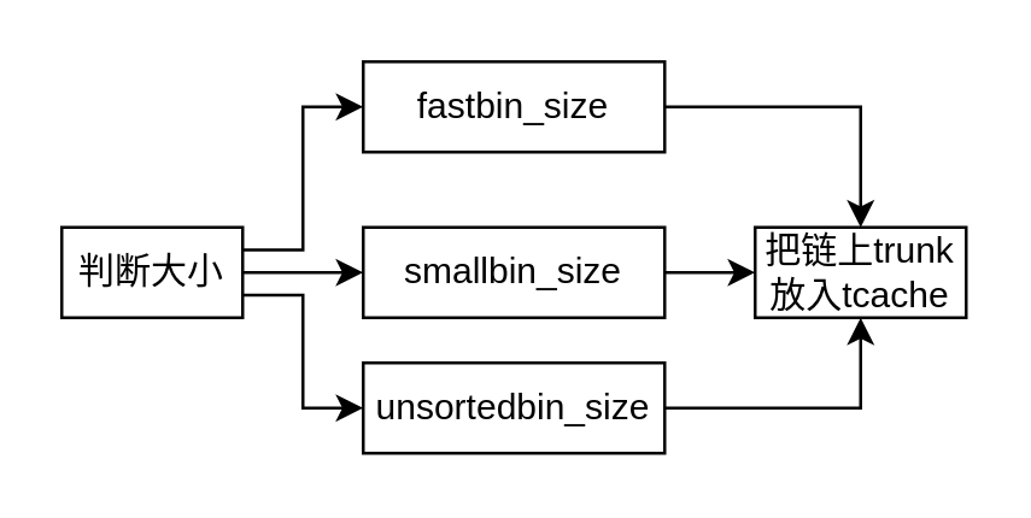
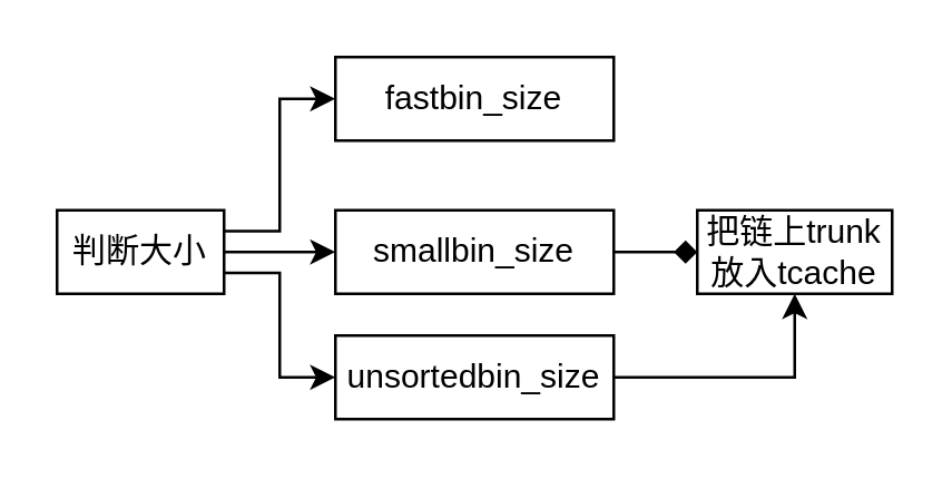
  <mxCell id="0" />
  <mxCell id="1" parent="0" />
  <mxCell id="2" value="" style="edgeStyle=orthogonalEdgeStyle;rounded=0;orthogonalLoop=1;jettySize=auto;html=1;" edge="1" parent="1" source="5" target="7"><mxGeometry relative="1" as="geometry" /></mxCell>
  <mxCell id="3" style="edgeStyle=orthogonalEdgeStyle;rounded=0;orthogonalLoop=1;jettySize=auto;html=1;exitX=1;exitY=0.25;exitDx=0;exitDy=0;entryX=0;entryY=0.5;entryDx=0;entryDy=0;" edge="1" parent="1" source="5" target="11"><mxGeometry relative="1" as="geometry"><mxPoint x="100" y="50" as="targetPoint" /></mxGeometry></mxCell>
  <mxCell id="4" style="edgeStyle=orthogonalEdgeStyle;rounded=0;orthogonalLoop=1;jettySize=auto;html=1;exitX=1;exitY=0.75;exitDx=0;exitDy=0;entryX=0;entryY=0.5;entryDx=0;entryDy=0;" edge="1" parent="1" source="5" target="9"><mxGeometry relative="1" as="geometry"><mxPoint x="100" y="130" as="targetPoint" /></mxGeometry></mxCell>
  <mxCell id="5" value="判断大小" style="whiteSpace=wrap;html=1;rounded=0;" vertex="1" parent="1"><mxGeometry x="20" y="75" width="60" height="30" as="geometry" /></mxCell>
- <mxCell id="6" value="" style="edgeStyle=orthogonalEdgeStyle;rounded=0;orthogonalLoop=1;jettySize=auto;html=1;" edge="1" parent="1" source="7" target="12"><mxGeometry relative="1" as="geometry" /></mxCell>
+ <mxCell id="6" value="" style="edgeStyle=orthogonalEdgeStyle;rounded=0;orthogonalLoop=1;jettySize=auto;html=1;endArrow=diamond;" edge="1" parent="1" source="7" target="12"><mxGeometry relative="1" as="geometry" /></mxCell>
  <mxCell id="7" value="smallbin_size" style="whiteSpace=wrap;html=1;rounded=0;" vertex="1" parent="1"><mxGeometry x="120" y="75" width="100" height="30" as="geometry" /></mxCell>
  <mxCell id="8" value="" style="edgeStyle=orthogonalEdgeStyle;rounded=0;orthogonalLoop=1;jettySize=auto;html=1;" edge="1" parent="1" source="9" target="12"><mxGeometry relative="1" as="geometry" /></mxCell>
  <mxCell id="9" value="unsortedbin_size" style="rounded=0;whiteSpace=wrap;html=1;" vertex="1" parent="1"><mxGeometry x="120" y="120" width="100" height="30" as="geometry" /></mxCell>
- <mxCell id="10" value="" style="edgeStyle=orthogonalEdgeStyle;rounded=0;orthogonalLoop=1;jettySize=auto;html=1;" edge="1" parent="1" source="11" target="12"><mxGeometry relative="1" as="geometry" /></mxCell>
  <mxCell id="11" value="fastbin_size" style="rounded=0;whiteSpace=wrap;html=1;" vertex="1" parent="1"><mxGeometry x="120" y="20" width="100" height="30" as="geometry" /></mxCell>
  <mxCell id="12" value="把链上trunk放入tcache" style="whiteSpace=wrap;html=1;rounded=0;" vertex="1" parent="1"><mxGeometry x="250" y="75" width="70" height="30" as="geometry" /></mxCell>
